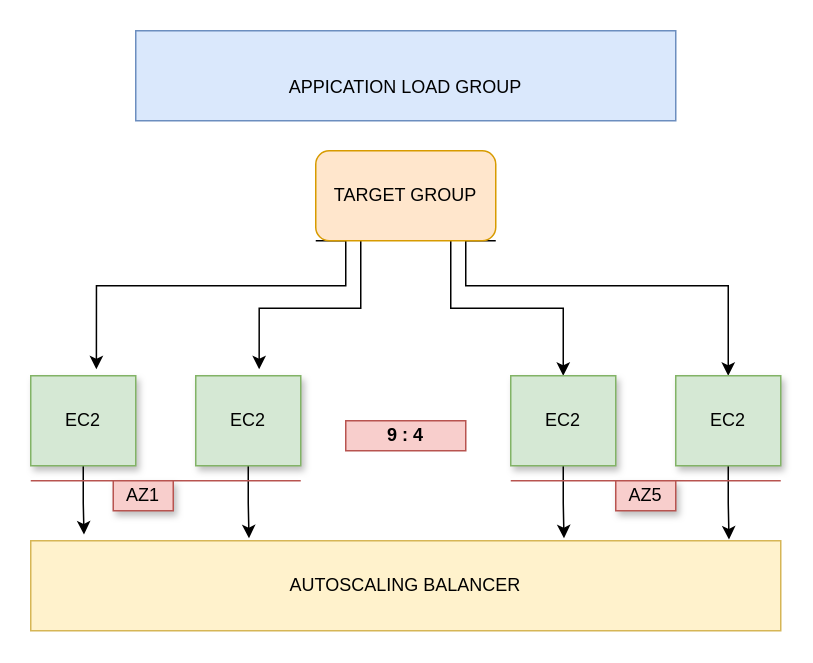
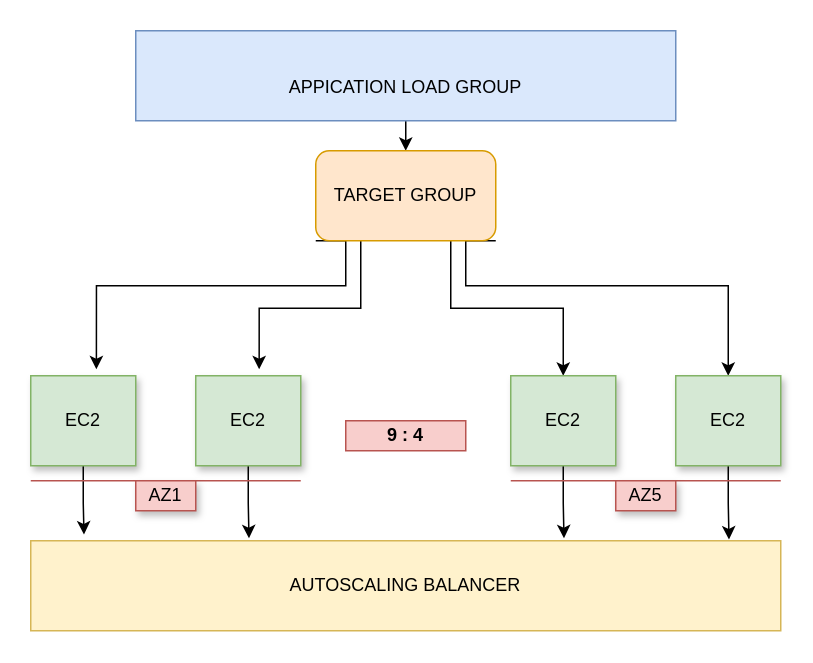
  <mxCell id="0" />
  <mxCell id="1" parent="0" />
+ <mxCell id="2" style="edgeStyle=orthogonalEdgeStyle;rounded=0;orthogonalLoop=1;jettySize=auto;html=1;exitX=0.5;exitY=1;exitDx=0;exitDy=0;entryX=0.5;entryY=0;entryDx=0;entryDy=0;" edge="1" parent="1" source="3" target="8"><mxGeometry relative="1" as="geometry" /></mxCell>
  <mxCell id="3" value="&lt;br&gt;APPICATION LOAD GROUP" style="rounded=0;whiteSpace=wrap;html=1;fillColor=#dae8fc;strokeColor=#6c8ebf;" vertex="1" parent="1"><mxGeometry x="90" y="20" width="360" height="60" as="geometry" /></mxCell>
  <mxCell id="4" style="edgeStyle=orthogonalEdgeStyle;rounded=0;orthogonalLoop=1;jettySize=auto;html=1;exitX=0.25;exitY=1;exitDx=0;exitDy=0;entryX=0.604;entryY=-0.072;entryDx=0;entryDy=0;entryPerimeter=0;" edge="1" parent="1" source="8" target="15"><mxGeometry relative="1" as="geometry" /></mxCell>
  <mxCell id="5" style="edgeStyle=orthogonalEdgeStyle;rounded=0;orthogonalLoop=1;jettySize=auto;html=1;exitX=0.75;exitY=1;exitDx=0;exitDy=0;entryX=0.5;entryY=0;entryDx=0;entryDy=0;" edge="1" parent="1" source="8" target="17"><mxGeometry relative="1" as="geometry" /></mxCell>
  <mxCell id="6" style="edgeStyle=orthogonalEdgeStyle;rounded=0;orthogonalLoop=1;jettySize=auto;html=1;exitX=0;exitY=1;exitDx=0;exitDy=0;entryX=0.625;entryY=-0.072;entryDx=0;entryDy=0;entryPerimeter=0;" edge="1" parent="1" source="8" target="11"><mxGeometry relative="1" as="geometry"><Array as="points"><mxPoint x="230" y="160" /><mxPoint x="230" y="190" /><mxPoint x="64" y="190" /></Array></mxGeometry></mxCell>
  <mxCell id="7" style="edgeStyle=orthogonalEdgeStyle;rounded=0;orthogonalLoop=1;jettySize=auto;html=1;exitX=1;exitY=1;exitDx=0;exitDy=0;entryX=0.5;entryY=0;entryDx=0;entryDy=0;" edge="1" parent="1" source="8" target="13"><mxGeometry relative="1" as="geometry"><Array as="points"><mxPoint x="310" y="160" /><mxPoint x="310" y="190" /><mxPoint x="485" y="190" /></Array></mxGeometry></mxCell>
  <mxCell id="8" value="TARGET GROUP" style="whiteSpace=wrap;html=1;fillColor=#ffe6cc;strokeColor=#d79b00;rounded=1;" vertex="1" parent="1"><mxGeometry x="210" y="100" width="120" height="60" as="geometry" /></mxCell>
  <mxCell id="9" value="AUTOSCALING BALANCER" style="rounded=0;whiteSpace=wrap;html=1;fillColor=#fff2cc;strokeColor=#d6b656;" vertex="1" parent="1"><mxGeometry x="20" y="360" width="500" height="60" as="geometry" /></mxCell>
  <mxCell id="10" style="edgeStyle=orthogonalEdgeStyle;rounded=0;orthogonalLoop=1;jettySize=auto;html=1;exitX=0.5;exitY=1;exitDx=0;exitDy=0;entryX=0.071;entryY=-0.069;entryDx=0;entryDy=0;entryPerimeter=0;" edge="1" parent="1" source="11" target="9"><mxGeometry relative="1" as="geometry" /></mxCell>
  <mxCell id="11" value="EC2" style="rounded=0;whiteSpace=wrap;html=1;fillColor=#d5e8d4;strokeColor=#82b366;shadow=1;" vertex="1" parent="1"><mxGeometry x="20" y="250" width="70" height="60" as="geometry" /></mxCell>
  <mxCell id="12" style="edgeStyle=orthogonalEdgeStyle;rounded=0;orthogonalLoop=1;jettySize=auto;html=1;exitX=0.5;exitY=1;exitDx=0;exitDy=0;entryX=0.931;entryY=-0.014;entryDx=0;entryDy=0;entryPerimeter=0;" edge="1" parent="1" source="13" target="9"><mxGeometry relative="1" as="geometry" /></mxCell>
  <mxCell id="13" value="EC2" style="rounded=0;whiteSpace=wrap;html=1;fillColor=#d5e8d4;strokeColor=#82b366;shadow=1;" vertex="1" parent="1"><mxGeometry x="450" y="250" width="70" height="60" as="geometry" /></mxCell>
  <mxCell id="14" style="edgeStyle=orthogonalEdgeStyle;rounded=0;orthogonalLoop=1;jettySize=auto;html=1;exitX=0.5;exitY=1;exitDx=0;exitDy=0;entryX=0.291;entryY=-0.028;entryDx=0;entryDy=0;entryPerimeter=0;" edge="1" parent="1" source="15" target="9"><mxGeometry relative="1" as="geometry" /></mxCell>
  <mxCell id="15" value="EC2" style="rounded=0;whiteSpace=wrap;html=1;fillColor=#d5e8d4;strokeColor=#82b366;shadow=1;" vertex="1" parent="1"><mxGeometry x="130" y="250" width="70" height="60" as="geometry" /></mxCell>
  <mxCell id="16" style="edgeStyle=orthogonalEdgeStyle;rounded=0;orthogonalLoop=1;jettySize=auto;html=1;exitX=0.5;exitY=1;exitDx=0;exitDy=0;entryX=0.711;entryY=-0.028;entryDx=0;entryDy=0;entryPerimeter=0;" edge="1" parent="1" source="17" target="9"><mxGeometry relative="1" as="geometry" /></mxCell>
  <mxCell id="17" value="EC2" style="rounded=0;whiteSpace=wrap;html=1;fillColor=#d5e8d4;strokeColor=#82b366;shadow=1;" vertex="1" parent="1"><mxGeometry x="340" y="250" width="70" height="60" as="geometry" /></mxCell>
  <mxCell id="18" value="&lt;b&gt;9 : 4&lt;/b&gt;" style="text;html=1;strokeColor=#b85450;fillColor=#f8cecc;align=center;verticalAlign=middle;whiteSpace=wrap;rounded=0;" vertex="1" parent="1"><mxGeometry x="230" y="280" width="80" height="20" as="geometry" /></mxCell>
  <mxCell id="19" value="" style="endArrow=none;html=1;fillColor=#f8cecc;strokeColor=#b85450;" edge="1" parent="1"><mxGeometry width="50" height="50" relative="1" as="geometry"><mxPoint x="20" y="320" as="sourcePoint" /><mxPoint x="200" y="320" as="targetPoint" /></mxGeometry></mxCell>
  <mxCell id="20" value="" style="endArrow=none;html=1;fillColor=#f8cecc;strokeColor=#b85450;" edge="1" parent="1"><mxGeometry width="50" height="50" relative="1" as="geometry"><mxPoint x="340" y="320" as="sourcePoint" /><mxPoint x="520" y="320" as="targetPoint" /></mxGeometry></mxCell>
- <mxCell id="21" value="AZ1" style="text;html=1;strokeColor=#b85450;fillColor=#f8cecc;align=center;verticalAlign=middle;whiteSpace=wrap;rounded=0;shadow=1;" vertex="1" parent="1"><mxGeometry x="75" y="320" width="40" height="20" as="geometry" /></mxCell>
+ <mxCell id="21" value="AZ1" style="text;html=1;strokeColor=#b85450;fillColor=#f8cecc;align=center;verticalAlign=middle;whiteSpace=wrap;rounded=0;shadow=1;" vertex="1" parent="1"><mxGeometry x="90" y="320" width="40" height="20" as="geometry" /></mxCell>
  <mxCell id="22" value="AZ5" style="text;html=1;strokeColor=#b85450;fillColor=#f8cecc;align=center;verticalAlign=middle;whiteSpace=wrap;rounded=0;shadow=1;" vertex="1" parent="1"><mxGeometry x="410" y="320" width="40" height="20" as="geometry" /></mxCell>
